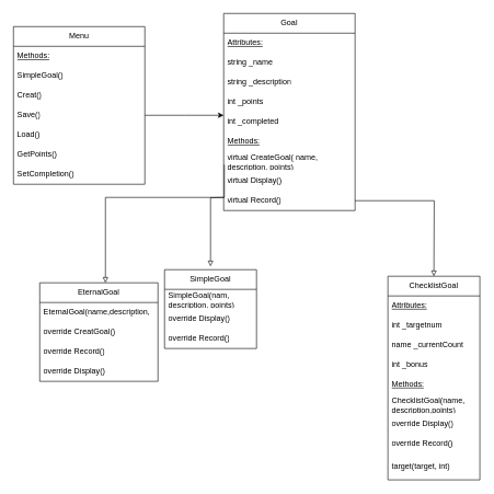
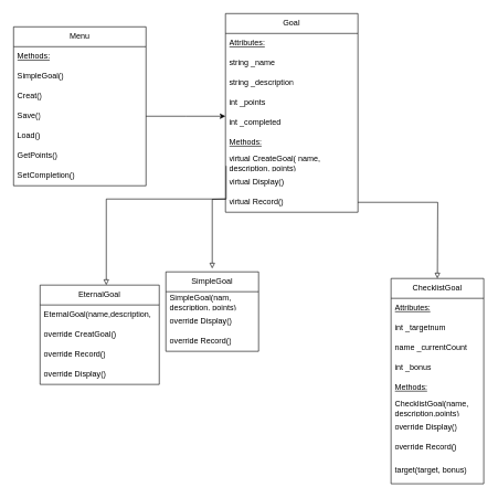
  <mxCell id="0" />
  <mxCell id="1" parent="0" />
  <mxCell id="2" value="Menu" style="swimlane;fontStyle=0;childLayout=stackLayout;horizontal=1;startSize=30;horizontalStack=0;resizeParent=1;resizeParentMax=0;resizeLast=0;collapsible=1;marginBottom=0;whiteSpace=wrap;html=1;" vertex="1" parent="1"><mxGeometry x="20" y="40" width="200" height="240" as="geometry" /></mxCell>
  <mxCell id="3" value="&lt;u&gt;Methods:&lt;/u&gt;" style="text;strokeColor=none;fillColor=none;align=left;verticalAlign=middle;spacingLeft=4;spacingRight=4;overflow=hidden;points=[[0,0.5],[1,0.5]];portConstraint=eastwest;rotatable=0;whiteSpace=wrap;html=1;" vertex="1" parent="2"><mxGeometry y="30" width="200" height="30" as="geometry" /></mxCell>
  <mxCell id="4" value="SimpleGoal()" style="text;strokeColor=none;fillColor=none;align=left;verticalAlign=middle;spacingLeft=4;spacingRight=4;overflow=hidden;points=[[0,0.5],[1,0.5]];portConstraint=eastwest;rotatable=0;whiteSpace=wrap;html=1;" vertex="1" parent="2"><mxGeometry y="60" width="200" height="30" as="geometry" /></mxCell>
  <mxCell id="5" value="Creat()" style="text;strokeColor=none;fillColor=none;align=left;verticalAlign=middle;spacingLeft=4;spacingRight=4;overflow=hidden;points=[[0,0.5],[1,0.5]];portConstraint=eastwest;rotatable=0;whiteSpace=wrap;html=1;" vertex="1" parent="2"><mxGeometry y="90" width="200" height="30" as="geometry" /></mxCell>
  <mxCell id="6" style="edgeStyle=orthogonalEdgeStyle;rounded=0;orthogonalLoop=1;jettySize=auto;html=1;exitX=1;exitY=0.5;exitDx=0;exitDy=0;" edge="1" parent="2" source="7"><mxGeometry relative="1" as="geometry"><mxPoint x="320" y="135" as="targetPoint" /></mxGeometry></mxCell>
  <mxCell id="7" value="Save()" style="text;strokeColor=none;fillColor=none;align=left;verticalAlign=middle;spacingLeft=4;spacingRight=4;overflow=hidden;points=[[0,0.5],[1,0.5]];portConstraint=eastwest;rotatable=0;whiteSpace=wrap;html=1;" vertex="1" parent="2"><mxGeometry y="120" width="200" height="30" as="geometry" /></mxCell>
  <mxCell id="8" value="Load()" style="text;strokeColor=none;fillColor=none;align=left;verticalAlign=middle;spacingLeft=4;spacingRight=4;overflow=hidden;points=[[0,0.5],[1,0.5]];portConstraint=eastwest;rotatable=0;whiteSpace=wrap;html=1;" vertex="1" parent="2"><mxGeometry y="150" width="200" height="30" as="geometry" /></mxCell>
  <mxCell id="9" value="GetPoints()" style="text;strokeColor=none;fillColor=none;align=left;verticalAlign=middle;spacingLeft=4;spacingRight=4;overflow=hidden;points=[[0,0.5],[1,0.5]];portConstraint=eastwest;rotatable=0;whiteSpace=wrap;html=1;" vertex="1" parent="2"><mxGeometry y="180" width="200" height="30" as="geometry" /></mxCell>
  <mxCell id="10" value="SetCompletion()" style="text;strokeColor=none;fillColor=none;align=left;verticalAlign=middle;spacingLeft=4;spacingRight=4;overflow=hidden;points=[[0,0.5],[1,0.5]];portConstraint=eastwest;rotatable=0;whiteSpace=wrap;html=1;" vertex="1" parent="2"><mxGeometry y="210" width="200" height="30" as="geometry" /></mxCell>
  <mxCell id="11" value="Goal" style="swimlane;fontStyle=0;childLayout=stackLayout;horizontal=1;startSize=30;horizontalStack=0;resizeParent=1;resizeParentMax=0;resizeLast=0;collapsible=1;marginBottom=0;whiteSpace=wrap;html=1;" vertex="1" parent="1"><mxGeometry x="340" y="20" width="200" height="300" as="geometry" /></mxCell>
  <mxCell id="12" value="&lt;u&gt;Attributes:&lt;/u&gt;" style="text;strokeColor=none;fillColor=none;align=left;verticalAlign=middle;spacingLeft=4;spacingRight=4;overflow=hidden;points=[[0,0.5],[1,0.5]];portConstraint=eastwest;rotatable=0;whiteSpace=wrap;html=1;" vertex="1" parent="11"><mxGeometry y="30" width="200" height="30" as="geometry" /></mxCell>
  <mxCell id="13" value="string _name" style="text;strokeColor=none;fillColor=none;align=left;verticalAlign=middle;spacingLeft=4;spacingRight=4;overflow=hidden;points=[[0,0.5],[1,0.5]];portConstraint=eastwest;rotatable=0;whiteSpace=wrap;html=1;" vertex="1" parent="11"><mxGeometry y="60" width="200" height="30" as="geometry" /></mxCell>
  <mxCell id="14" value="string _description" style="text;strokeColor=none;fillColor=none;align=left;verticalAlign=middle;spacingLeft=4;spacingRight=4;overflow=hidden;points=[[0,0.5],[1,0.5]];portConstraint=eastwest;rotatable=0;whiteSpace=wrap;html=1;" vertex="1" parent="11"><mxGeometry y="90" width="200" height="30" as="geometry" /></mxCell>
  <mxCell id="15" value="int _points" style="text;strokeColor=none;fillColor=none;align=left;verticalAlign=middle;spacingLeft=4;spacingRight=4;overflow=hidden;points=[[0,0.5],[1,0.5]];portConstraint=eastwest;rotatable=0;whiteSpace=wrap;html=1;" vertex="1" parent="11"><mxGeometry y="120" width="200" height="30" as="geometry" /></mxCell>
  <mxCell id="16" value="int _completed" style="text;strokeColor=none;fillColor=none;align=left;verticalAlign=middle;spacingLeft=4;spacingRight=4;overflow=hidden;points=[[0,0.5],[1,0.5]];portConstraint=eastwest;rotatable=0;whiteSpace=wrap;html=1;" vertex="1" parent="11"><mxGeometry y="150" width="200" height="30" as="geometry" /></mxCell>
  <mxCell id="17" value="&lt;u&gt;Methods:&lt;/u&gt;" style="text;strokeColor=none;fillColor=none;align=left;verticalAlign=middle;spacingLeft=4;spacingRight=4;overflow=hidden;points=[[0,0.5],[1,0.5]];portConstraint=eastwest;rotatable=0;whiteSpace=wrap;html=1;" vertex="1" parent="11"><mxGeometry y="180" width="200" height="30" as="geometry" /></mxCell>
  <mxCell id="18" value="virtual CreateGoal( name, description, points)" style="text;strokeColor=none;fillColor=none;align=left;verticalAlign=middle;spacingLeft=4;spacingRight=4;overflow=hidden;points=[[0,0.5],[1,0.5]];portConstraint=eastwest;rotatable=0;whiteSpace=wrap;html=1;" vertex="1" parent="11"><mxGeometry y="210" width="200" height="30" as="geometry" /></mxCell>
  <mxCell id="19" value="virtual Display()" style="text;strokeColor=none;fillColor=none;align=left;verticalAlign=middle;spacingLeft=4;spacingRight=4;overflow=hidden;points=[[0,0.5],[1,0.5]];portConstraint=eastwest;rotatable=0;whiteSpace=wrap;html=1;" vertex="1" parent="11"><mxGeometry y="240" width="200" height="30" as="geometry" /></mxCell>
  <mxCell id="20" style="edgeStyle=orthogonalEdgeStyle;rounded=0;orthogonalLoop=1;jettySize=auto;html=1;exitX=1;exitY=0.5;exitDx=0;exitDy=0;endArrow=block;endFill=0;" edge="1" parent="11" source="21"><mxGeometry relative="1" as="geometry"><mxPoint x="320" y="400" as="targetPoint" /></mxGeometry></mxCell>
  <mxCell id="21" value="virtual Record()" style="text;strokeColor=none;fillColor=none;align=left;verticalAlign=middle;spacingLeft=4;spacingRight=4;overflow=hidden;points=[[0,0.5],[1,0.5]];portConstraint=eastwest;rotatable=0;whiteSpace=wrap;html=1;" vertex="1" parent="11"><mxGeometry y="270" width="200" height="30" as="geometry" /></mxCell>
  <mxCell id="22" style="edgeStyle=orthogonalEdgeStyle;rounded=0;orthogonalLoop=1;jettySize=auto;html=1;endArrow=block;endFill=0;exitX=0.003;exitY=-0.017;exitDx=0;exitDy=0;exitPerimeter=0;" edge="1" parent="1"><mxGeometry relative="1" as="geometry"><mxPoint x="160" y="430" as="targetPoint" /><mxPoint x="341" y="250" as="sourcePoint" /><Array as="points"><mxPoint x="341" y="300" /><mxPoint x="160" y="300" /></Array></mxGeometry></mxCell>
  <mxCell id="23" style="edgeStyle=orthogonalEdgeStyle;rounded=0;orthogonalLoop=1;jettySize=auto;html=1;exitX=0;exitY=0.5;exitDx=0;exitDy=0;endArrow=block;endFill=0;" edge="1" parent="1"><mxGeometry relative="1" as="geometry"><mxPoint x="320" y="405" as="targetPoint" /><mxPoint x="340" y="300" as="sourcePoint" /></mxGeometry></mxCell>
  <mxCell id="24" value="SimpleGoal" style="swimlane;fontStyle=0;childLayout=stackLayout;horizontal=1;startSize=30;horizontalStack=0;resizeParent=1;resizeParentMax=0;resizeLast=0;collapsible=1;marginBottom=0;whiteSpace=wrap;html=1;" vertex="1" parent="1"><mxGeometry x="250" y="410" width="140" height="120" as="geometry" /></mxCell>
  <mxCell id="25" value="SimpleGoal(nam, description, points)" style="text;strokeColor=none;fillColor=none;align=left;verticalAlign=middle;spacingLeft=4;spacingRight=4;overflow=hidden;points=[[0,0.5],[1,0.5]];portConstraint=eastwest;rotatable=0;whiteSpace=wrap;html=1;" vertex="1" parent="24"><mxGeometry y="30" width="140" height="30" as="geometry" /></mxCell>
  <mxCell id="26" value="override Display()" style="text;strokeColor=none;fillColor=none;align=left;verticalAlign=middle;spacingLeft=4;spacingRight=4;overflow=hidden;points=[[0,0.5],[1,0.5]];portConstraint=eastwest;rotatable=0;whiteSpace=wrap;html=1;" vertex="1" parent="24"><mxGeometry y="60" width="140" height="30" as="geometry" /></mxCell>
  <mxCell id="27" value="override Record()" style="text;strokeColor=none;fillColor=none;align=left;verticalAlign=middle;spacingLeft=4;spacingRight=4;overflow=hidden;points=[[0,0.5],[1,0.5]];portConstraint=eastwest;rotatable=0;whiteSpace=wrap;html=1;" vertex="1" parent="24"><mxGeometry y="90" width="140" height="30" as="geometry" /></mxCell>
  <mxCell id="28" value="EternalGoal" style="swimlane;fontStyle=0;childLayout=stackLayout;horizontal=1;startSize=30;horizontalStack=0;resizeParent=1;resizeParentMax=0;resizeLast=0;collapsible=1;marginBottom=0;whiteSpace=wrap;html=1;" vertex="1" parent="1"><mxGeometry x="60" y="430" width="180" height="150" as="geometry" /></mxCell>
  <mxCell id="29" value="EternalGoal(name,description," style="text;strokeColor=none;fillColor=none;align=left;verticalAlign=middle;spacingLeft=4;spacingRight=4;overflow=hidden;points=[[0,0.5],[1,0.5]];portConstraint=eastwest;rotatable=0;whiteSpace=wrap;html=1;" vertex="1" parent="28"><mxGeometry y="30" width="180" height="30" as="geometry" /></mxCell>
  <mxCell id="30" value="override CreatGoal()" style="text;strokeColor=none;fillColor=none;align=left;verticalAlign=middle;spacingLeft=4;spacingRight=4;overflow=hidden;points=[[0,0.5],[1,0.5]];portConstraint=eastwest;rotatable=0;whiteSpace=wrap;html=1;" vertex="1" parent="28"><mxGeometry y="60" width="180" height="30" as="geometry" /></mxCell>
  <mxCell id="31" value="override Record()" style="text;strokeColor=none;fillColor=none;align=left;verticalAlign=middle;spacingLeft=4;spacingRight=4;overflow=hidden;points=[[0,0.5],[1,0.5]];portConstraint=eastwest;rotatable=0;whiteSpace=wrap;html=1;" vertex="1" parent="28"><mxGeometry y="90" width="180" height="30" as="geometry" /></mxCell>
  <mxCell id="32" value="override Display()" style="text;strokeColor=none;fillColor=none;align=left;verticalAlign=middle;spacingLeft=4;spacingRight=4;overflow=hidden;points=[[0,0.5],[1,0.5]];portConstraint=eastwest;rotatable=0;whiteSpace=wrap;html=1;" vertex="1" parent="28"><mxGeometry y="120" width="180" height="30" as="geometry" /></mxCell>
  <mxCell id="33" value="ChecklistGoal" style="swimlane;fontStyle=0;childLayout=stackLayout;horizontal=1;startSize=30;horizontalStack=0;resizeParent=1;resizeParentMax=0;resizeLast=0;collapsible=1;marginBottom=0;whiteSpace=wrap;html=1;" vertex="1" parent="1"><mxGeometry x="590" y="420" width="140" height="310" as="geometry" /></mxCell>
  <mxCell id="34" value="&lt;u&gt;Attributes:&lt;/u&gt;" style="text;strokeColor=none;fillColor=none;align=left;verticalAlign=middle;spacingLeft=4;spacingRight=4;overflow=hidden;points=[[0,0.5],[1,0.5]];portConstraint=eastwest;rotatable=0;whiteSpace=wrap;html=1;" vertex="1" parent="33"><mxGeometry y="30" width="140" height="30" as="geometry" /></mxCell>
  <mxCell id="35" value="int _targetnum" style="text;strokeColor=none;fillColor=none;align=left;verticalAlign=middle;spacingLeft=4;spacingRight=4;overflow=hidden;points=[[0,0.5],[1,0.5]];portConstraint=eastwest;rotatable=0;whiteSpace=wrap;html=1;" vertex="1" parent="33"><mxGeometry y="60" width="140" height="30" as="geometry" /></mxCell>
  <mxCell id="36" value="name _currentCount" style="text;strokeColor=none;fillColor=none;align=left;verticalAlign=middle;spacingLeft=4;spacingRight=4;overflow=hidden;points=[[0,0.5],[1,0.5]];portConstraint=eastwest;rotatable=0;whiteSpace=wrap;html=1;" vertex="1" parent="33"><mxGeometry y="90" width="140" height="30" as="geometry" /></mxCell>
  <mxCell id="37" value="int _bonus" style="text;strokeColor=none;fillColor=none;align=left;verticalAlign=middle;spacingLeft=4;spacingRight=4;overflow=hidden;points=[[0,0.5],[1,0.5]];portConstraint=eastwest;rotatable=0;whiteSpace=wrap;html=1;" vertex="1" parent="33"><mxGeometry y="120" width="140" height="30" as="geometry" /></mxCell>
  <mxCell id="38" value="&lt;u&gt;Methods:&lt;/u&gt;" style="text;strokeColor=none;fillColor=none;align=left;verticalAlign=middle;spacingLeft=4;spacingRight=4;overflow=hidden;points=[[0,0.5],[1,0.5]];portConstraint=eastwest;rotatable=0;whiteSpace=wrap;html=1;" vertex="1" parent="33"><mxGeometry y="150" width="140" height="30" as="geometry" /></mxCell>
  <mxCell id="39" value="ChecklistGoal(name, description,points)" style="text;strokeColor=none;fillColor=none;align=left;verticalAlign=middle;spacingLeft=4;spacingRight=4;overflow=hidden;points=[[0,0.5],[1,0.5]];portConstraint=eastwest;rotatable=0;whiteSpace=wrap;html=1;" vertex="1" parent="33"><mxGeometry y="180" width="140" height="30" as="geometry" /></mxCell>
  <mxCell id="40" value="override Display()" style="text;strokeColor=none;fillColor=none;align=left;verticalAlign=middle;spacingLeft=4;spacingRight=4;overflow=hidden;points=[[0,0.5],[1,0.5]];portConstraint=eastwest;rotatable=0;whiteSpace=wrap;html=1;" vertex="1" parent="33"><mxGeometry y="210" width="140" height="30" as="geometry" /></mxCell>
  <mxCell id="41" value="override Record()" style="text;strokeColor=none;fillColor=none;align=left;verticalAlign=middle;spacingLeft=4;spacingRight=4;overflow=hidden;points=[[0,0.5],[1,0.5]];portConstraint=eastwest;rotatable=0;whiteSpace=wrap;html=1;" vertex="1" parent="33"><mxGeometry y="240" width="140" height="30" as="geometry" /></mxCell>
- <mxCell id="42" value="target(target, int)" style="text;strokeColor=none;fillColor=none;align=left;verticalAlign=middle;spacingLeft=4;spacingRight=4;overflow=hidden;points=[[0,0.5],[1,0.5]];portConstraint=eastwest;rotatable=0;whiteSpace=wrap;html=1;" vertex="1" parent="33"><mxGeometry y="270" width="140" height="40" as="geometry" /></mxCell>
+ <mxCell id="42" value="target(target, bonus)" style="text;strokeColor=none;fillColor=none;align=left;verticalAlign=middle;spacingLeft=4;spacingRight=4;overflow=hidden;points=[[0,0.5],[1,0.5]];portConstraint=eastwest;rotatable=0;whiteSpace=wrap;html=1;" vertex="1" parent="33"><mxGeometry y="270" width="140" height="40" as="geometry" /></mxCell>
